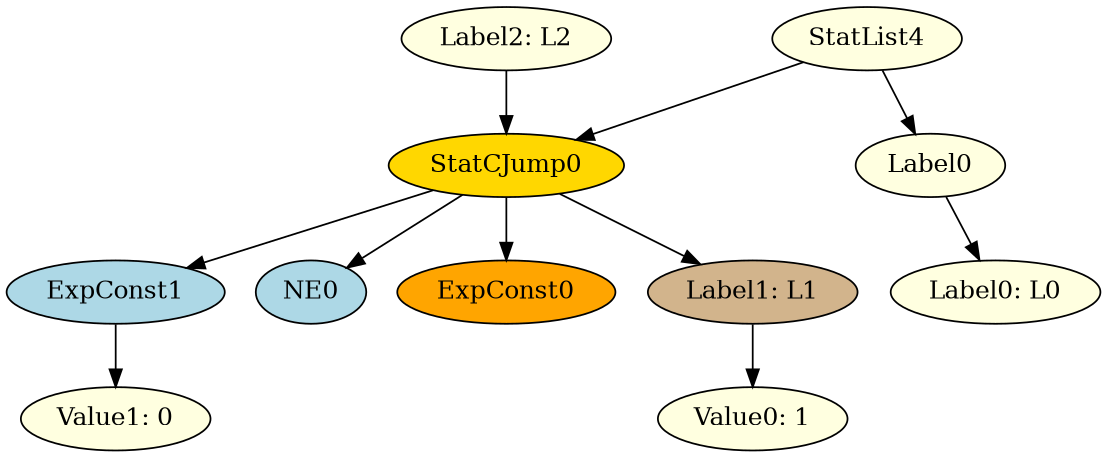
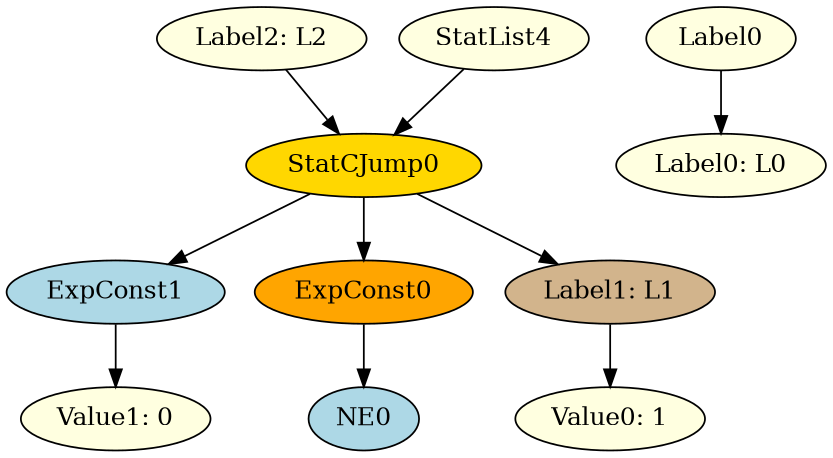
  digraph {
    ordering=out
    node [fillcolor=lightyellow style=filled]
    ExpConst1 [fillcolor=lightblue]
    "Value1: 0"
    StatCJump0 [fillcolor=gold]
    NE0 [fillcolor=lightblue]
    ExpConst0 [fillcolor=orange]
    "Label1: L1" [fillcolor=tan]
    "Value0: 1"
    "Label2: L2"
    n9 [label=Label0]
    "Label0: L0"
    n11 [label=StatList4]
    ExpConst1 -> "Value1: 0"
    StatCJump0 -> ExpConst1
-   StatCJump0 -> NE0
+   ExpConst0 -> NE0
    StatCJump0 -> ExpConst0
    StatCJump0 -> "Label1: L1"
    "Label1: L1" -> "Value0: 1"
    "Label2: L2" -> StatCJump0
    n9 -> "Label0: L0"
    n11 -> StatCJump0
-   n11 -> n9
  }
